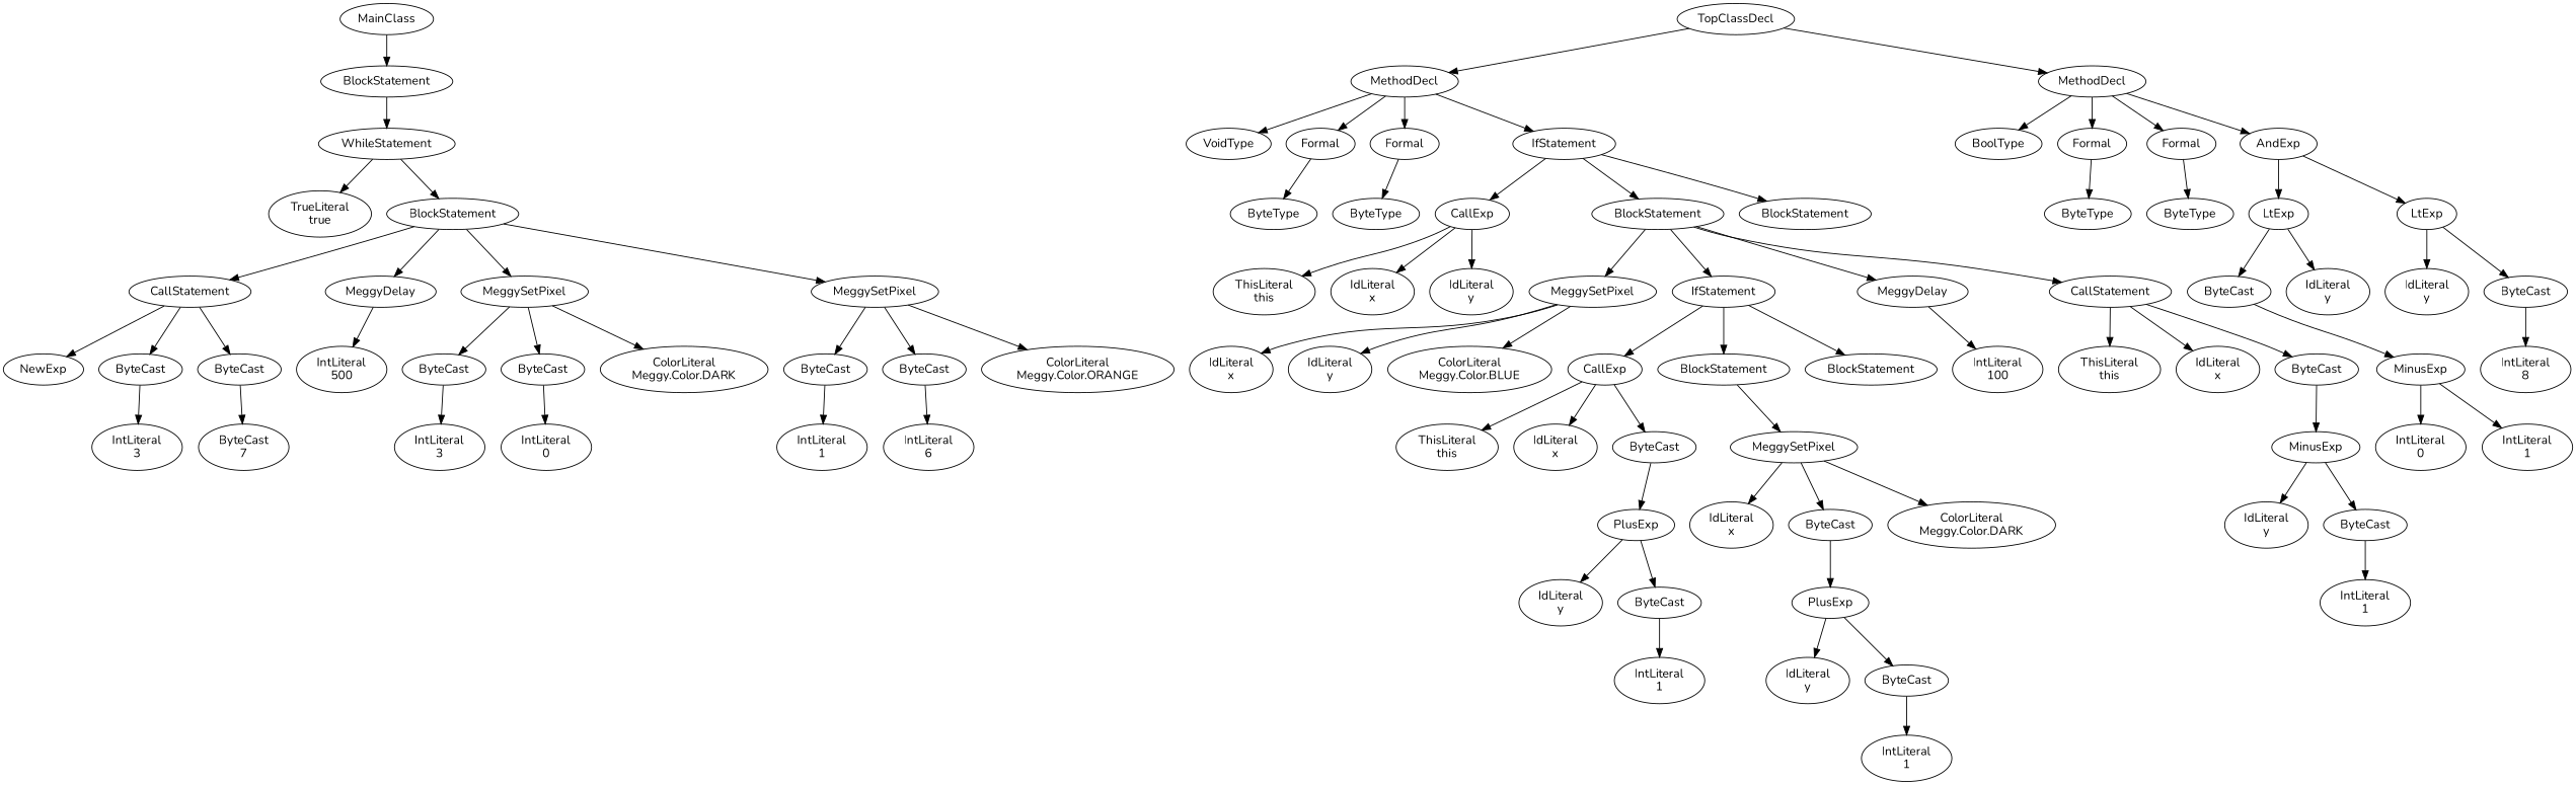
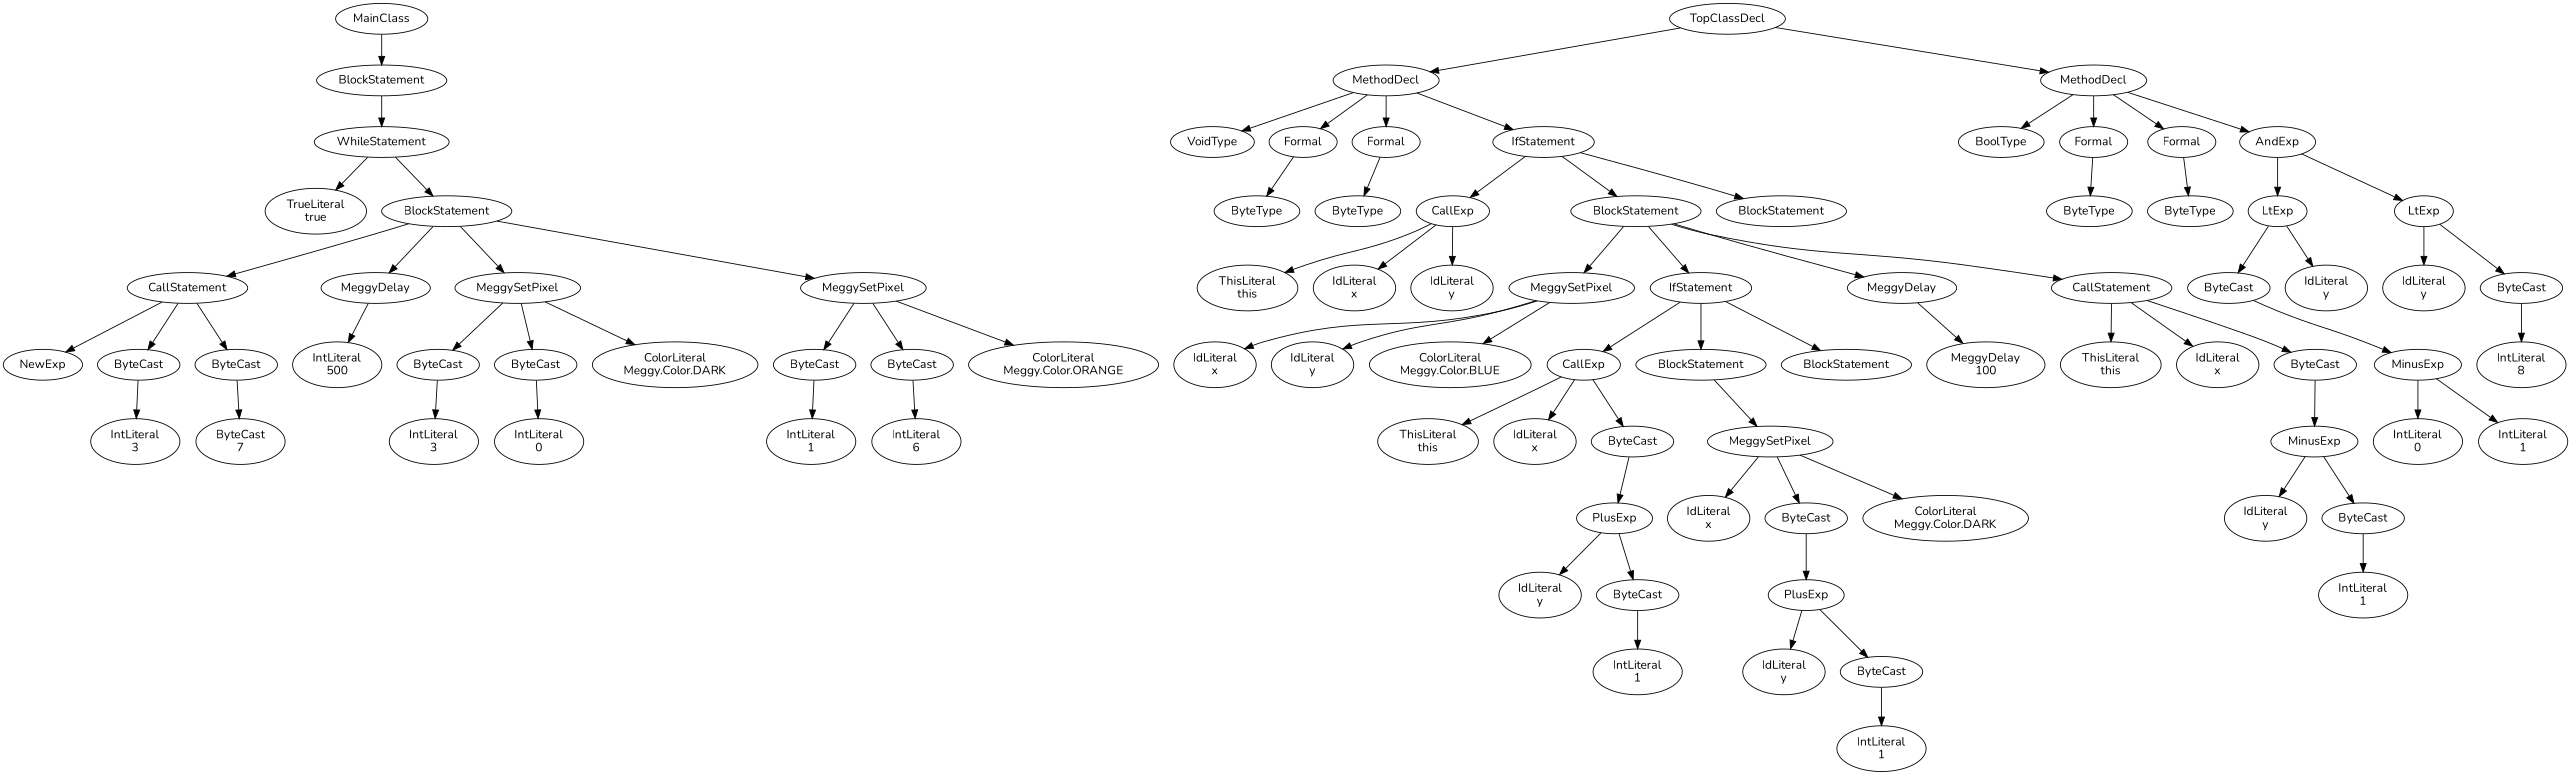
  digraph {
    fontname=Nunito
    node [fontname=Nunito]
    edge [fontname=Nunito]
    n1 [label=MainClass]
    n2 [label=BlockStatement]
    n3 [label=TopClassDecl]
    n4 [label=MethodDecl]
    n5 [label=MethodDecl]
    n6 [label=WhileStatement]
    n7 [label="TrueLiteral\ntrue"]
    n8 [label=BlockStatement]
    n9 [label=CallStatement]
    n10 [label=MeggyDelay]
    n11 [label=MeggySetPixel]
    n12 [label=MeggySetPixel]
    n13 [label=NewExp]
    n14 [label=ByteCast]
    n15 [label=ByteCast]
    n16 [label="IntLiteral\n500"]
    n17 [label=ByteCast]
    n18 [label=ByteCast]
    n19 [label="ColorLiteral\nMeggy.Color.DARK"]
    n20 [label=ByteCast]
    n21 [label=ByteCast]
    n22 [label="ColorLiteral\nMeggy.Color.ORANGE"]
    n23 [label="IntLiteral\n3"]
    n24 [label="ByteCast\n7"]
    n25 [label="IntLiteral\n3"]
    n26 [label="IntLiteral\n0"]
    n27 [label="IntLiteral\n1"]
    n28 [label="IntLiteral\n6"]
    n29 [label=VoidType]
    n30 [label=Formal]
    n31 [label=Formal]
    n32 [label=IfStatement]
    n33 [label=BoolType]
    n34 [label=Formal]
    n35 [label=Formal]
    n36 [label=AndExp]
    n37 [label=ByteType]
    n38 [label=ByteType]
    n39 [label=CallExp]
    n40 [label=BlockStatement]
    n41 [label=BlockStatement]
    n42 [label="ThisLiteral\nthis"]
    n43 [label="IdLiteral\nx"]
    n44 [label="IdLiteral\ny"]
    n45 [label=MeggySetPixel]
    n46 [label=IfStatement]
    n47 [label=MeggyDelay]
    n48 [label=CallStatement]
    n49 [label="IdLiteral\nx"]
    n50 [label="IdLiteral\ny"]
    n51 [label="ColorLiteral\nMeggy.Color.BLUE"]
    n52 [label=CallExp]
    n53 [label=BlockStatement]
    n54 [label=BlockStatement]
-   n55 [label="IntLiteral\n100"]
+   n55 [label="MeggyDelay\n100"]
    n56 [label="ThisLiteral\nthis"]
    n57 [label="IdLiteral\nx"]
    n58 [label=ByteCast]
    n59 [label="ThisLiteral\nthis"]
    n60 [label="IdLiteral\nx"]
    n61 [label=ByteCast]
    n62 [label=MeggySetPixel]
    n63 [label=PlusExp]
    n64 [label="IdLiteral\ny"]
    n65 [label=ByteCast]
    n66 [label="IntLiteral\n1"]
    n67 [label="IdLiteral\nx"]
    n68 [label=ByteCast]
    n69 [label="ColorLiteral\nMeggy.Color.DARK"]
    n70 [label=PlusExp]
    n71 [label="IdLiteral\ny"]
    n72 [label=ByteCast]
    n73 [label="IntLiteral\n1"]
    n74 [label=MinusExp]
    n75 [label="IdLiteral\ny"]
    n76 [label=ByteCast]
    n77 [label="IntLiteral\n1"]
    n78 [label=ByteType]
    n79 [label=ByteType]
    n80 [label=LtExp]
    n81 [label=LtExp]
    n82 [label=ByteCast]
    n83 [label="IdLiteral\ny"]
    n84 [label="IdLiteral\ny"]
    n85 [label=ByteCast]
    n86 [label=MinusExp]
    n87 [label="IntLiteral\n0"]
    n88 [label="IntLiteral\n1"]
    n89 [label="IntLiteral\n8"]
    n1 -> n2
    n2 -> n6
    n3 -> n4
    n3 -> n5
    n4 -> n29
    n4 -> n30
    n4 -> n31
    n4 -> n32
    n5 -> n33
    n5 -> n34
    n5 -> n35
    n5 -> n36
    n6 -> n7
    n6 -> n8
    n8 -> n9
    n8 -> n10
    n8 -> n11
    n8 -> n12
    n9 -> n13
    n9 -> n14
    n9 -> n15
    n10 -> n16
    n11 -> n17
    n11 -> n18
    n11 -> n19
    n12 -> n20
    n12 -> n21
    n12 -> n22
    n14 -> n23
    n15 -> n24
    n17 -> n25
    n18 -> n26
    n20 -> n27
    n21 -> n28
    n30 -> n37
    n31 -> n38
    n32 -> n39
    n32 -> n40
    n32 -> n41
    n34 -> n78
    n35 -> n79
    n36 -> n80
    n36 -> n81
    n39 -> n42
    n39 -> n43
    n39 -> n44
    n40 -> n45
    n40 -> n46
    n40 -> n47
    n40 -> n48
    n45 -> n49
    n45 -> n50
    n45 -> n51
    n46 -> n52
    n46 -> n53
    n46 -> n54
    n47 -> n55
    n48 -> n56
    n48 -> n57
    n48 -> n58
    n52 -> n59
    n52 -> n60
    n52 -> n61
    n53 -> n62
    n58 -> n74
    n61 -> n63
    n62 -> n67
    n62 -> n68
    n62 -> n69
    n63 -> n64
    n63 -> n65
    n65 -> n66
    n68 -> n70
    n70 -> n71
    n70 -> n72
    n72 -> n73
    n74 -> n75
    n74 -> n76
    n76 -> n77
    n80 -> n82
    n80 -> n83
    n81 -> n84
    n81 -> n85
    n82 -> n86
    n85 -> n89
    n86 -> n87
    n86 -> n88
  }
